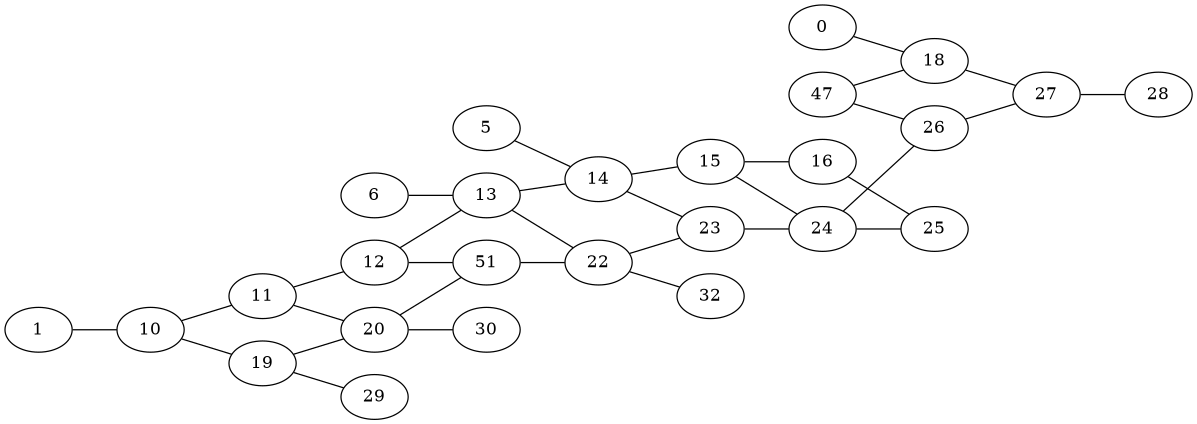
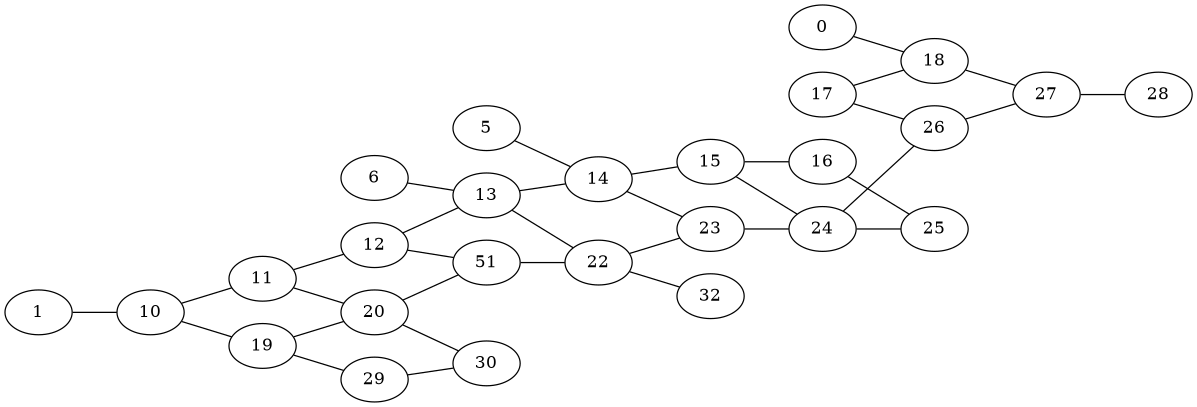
  strict graph {
    rankdir=LR
    0
    18
    27
    28
    1
    10
    11
    19
    12
    20
    29
    13
    n13 [label=51]
    30
    5
    14
    15
    23
    16
    24
    25
    26
    6
    22
    32
-   17 [label=47]
+   17
    0 -- 18
    18 -- 27
    27 -- 28
    1 -- 10
    10 -- 11
    10 -- 19
    11 -- 12
    11 -- 20
    19 -- 20
    19 -- 29
    12 -- 13
    12 -- n13
    20 -- n13
    20 -- 30
+   29 -- 30
    13 -- 14
    13 -- 22
    n13 -- 22
    5 -- 14
    14 -- 15
    14 -- 23
    15 -- 16
    15 -- 24
    23 -- 24
    16 -- 25
    24 -- 25
    24 -- 26
    26 -- 27
    6 -- 13
    22 -- 23
    22 -- 32
    17 -- 18
    17 -- 26
  }
